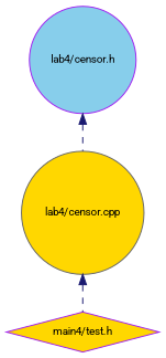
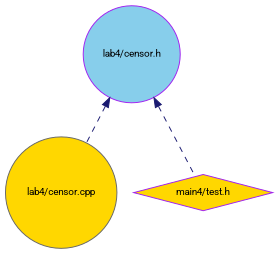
  digraph {
    fontname=Roboto
    node [color=purple fillcolor=gold fontname=Roboto fontsize=10 shape=circle style=filled]
    edge [color=midnightblue dir=back fontname=Roboto fontsize=10 labelfontname=Helvetica labelfontsize=10 style=dashed]
    n1 [fillcolor=skyblue fontcolor=black height=0.2 label="lab4/censor.h" width=0.4]
    n2 [color=gray40 height=0.2 label="lab4/censor.cpp" width=0.4]
    n3 [height=0.2 label="main4/test.h" shape=diamond width=0.4]
    n1 -> n2
-   n2 -> n3
+   n1 -> n3
  }
